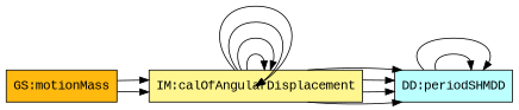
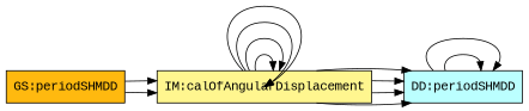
  digraph {
    rankdir=LR
    fontname="Liberation Mono"
    node [color=black shape=box style=filled fontname="Liberation Mono"]
    edge [headport=frequency tailport=periodPendGD fontname="Liberation Mono"]
-   n1 [fillcolor=darkgoldenrod1 label="GS:motionMass"]
+   n1 [fillcolor=darkgoldenrod1 label="GS:periodSHMDD"]
    n2 [fillcolor=paleturquoise1 label="DD:periodSHMDD"]
    n3 [fillcolor=khaki1 label="IM:calOfAngularDisplacement"]
    subgraph sub_1 {
      rank=same
      n1
    }
    subgraph sub_2 {
      rank=same
      n2
    }
    subgraph sub_3 {
      rank=same
      n3
    }
    subgraph sub_4 {
      rank=same
      n3
    }
    subgraph sub_5 {
      rank=same
      n3
    }
    subgraph sub_6 {
      rank=same
      n1
    }
    subgraph sub_7 {
      rank=same
      n1
    }
    n1 -> n3 [headport=angularDisplacementIM tailport=calcAngPos]
    n1 -> n3 [headport=angularDisplacementIM tailport=outputValues]
    n2 -> n2 [headport=period tailport=angularFrequency]
    n2 -> n2 [tailport=period]
    n3 -> n2 [tailport=angFrequencyGD]
    n3 -> n2
    n3 -> n2 [headport=angularFrequency]
    n3 -> n2 [headport=period]
    n3 -> n3 [headport=newtonSLR tailport=angFrequencyGD]
    n3 -> n3 [headport=angFrequencyGD]
    n3 -> n3 [headport=newtonSLR tailport=angularDisplacementIM]
    n3 -> n3 [headport=angFrequencyGD tailport=angularDisplacementIM]
  }
